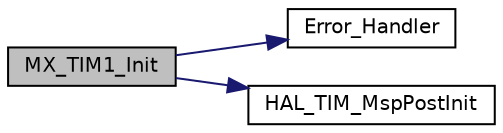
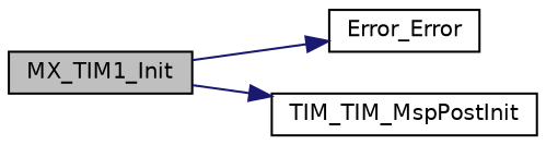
  digraph {
    rankdir=LR
    node [color=black fillcolor=white fontname=Helvetica fontsize=10 shape=record style=filled]
    edge [color=midnightblue fontname=Helvetica fontsize=10 labelfontname=Helvetica labelfontsize=10 style=solid]
    n1 [fillcolor=grey75 fontcolor=black height=0.2 label=MX_TIM1_Init width=0.4]
-   n2 [height=0.2 label=Error_Handler width=0.4]
-   n3 [height=0.2 label=HAL_TIM_MspPostInit width=0.4]
+   n2 [height=0.2 label=Error_Error width=0.4]
+   n3 [height=0.2 label=TIM_TIM_MspPostInit width=0.4]
    n1 -> n2
    n1 -> n3
  }
